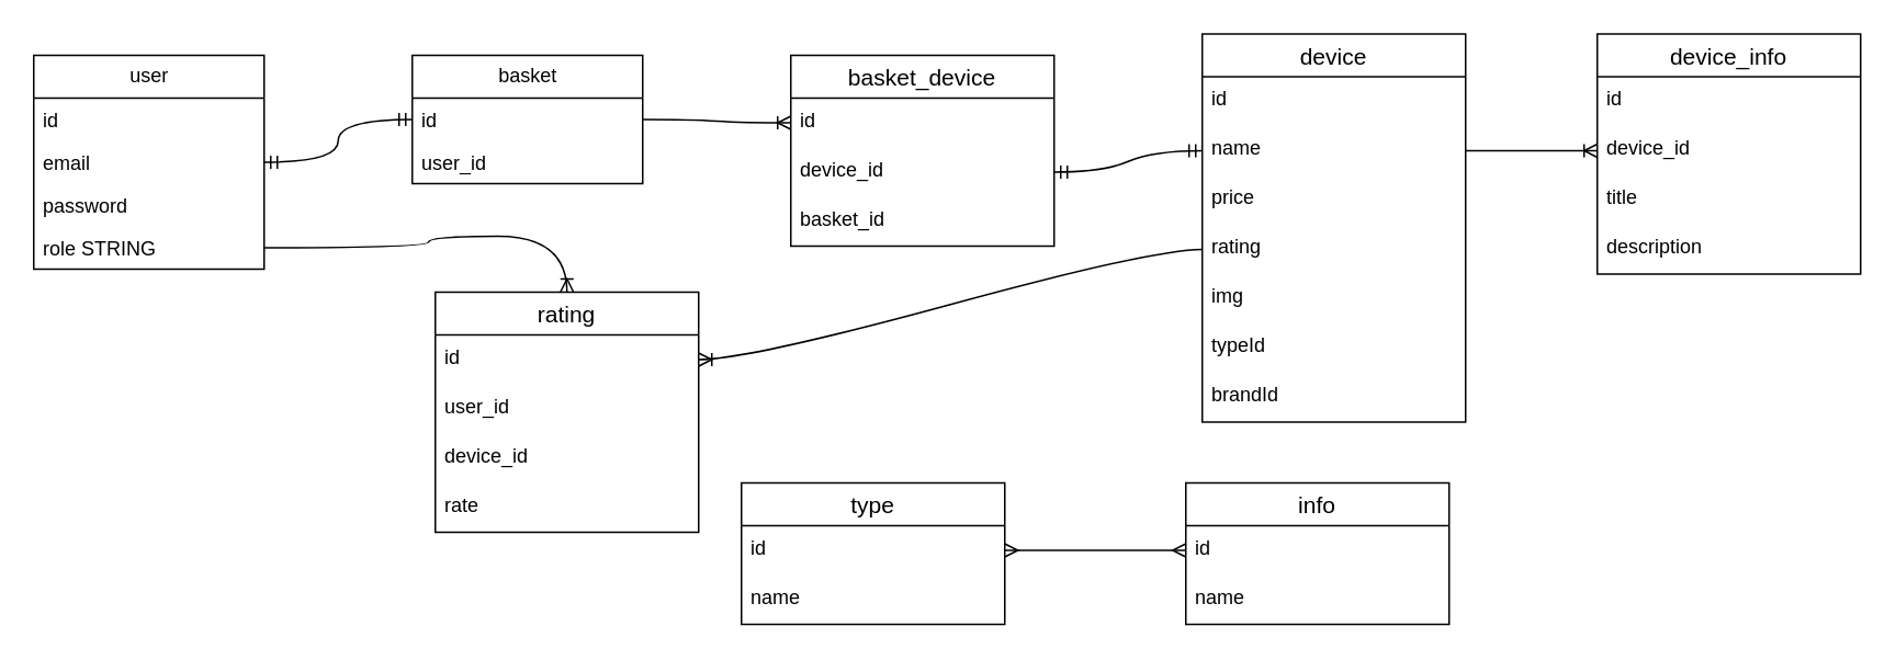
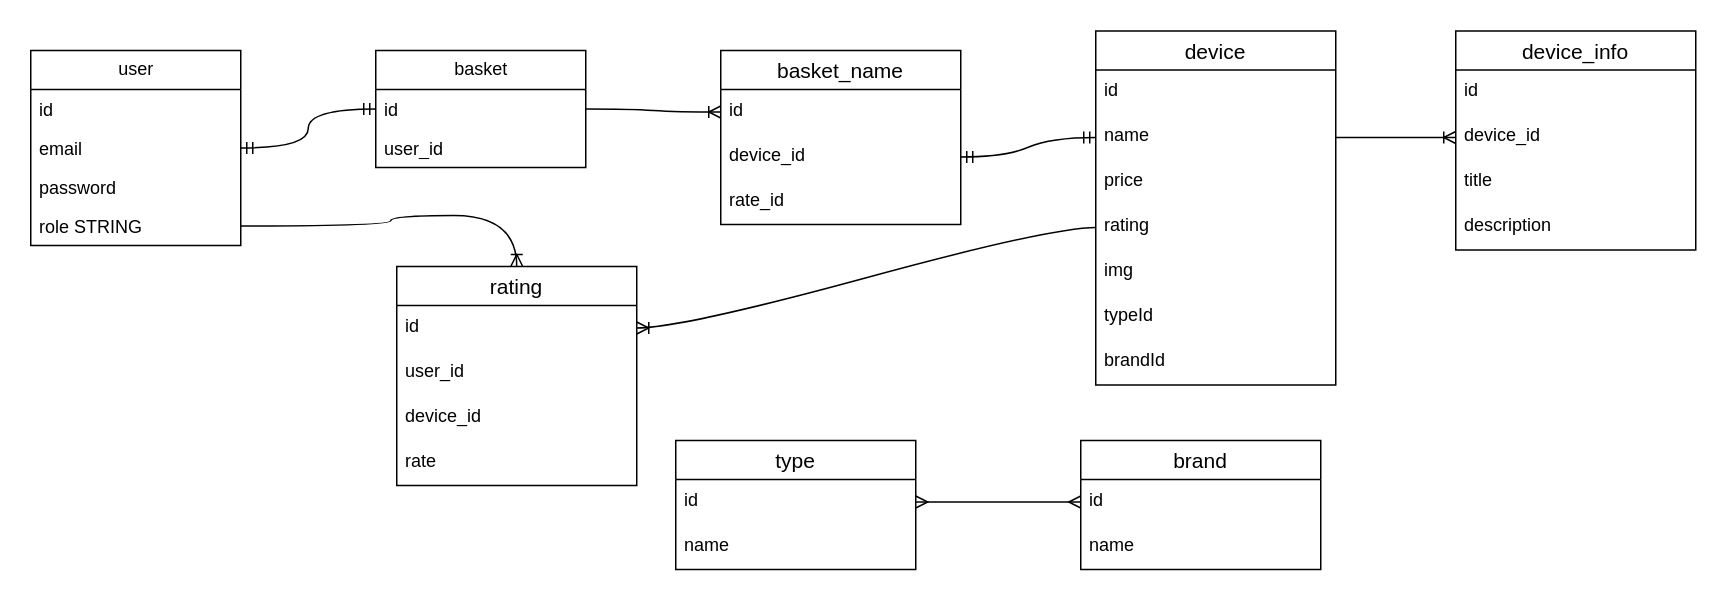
  <mxCell id="0" />
  <mxCell id="1" parent="0" />
  <mxCell id="2" value="user" style="swimlane;fontStyle=0;childLayout=stackLayout;horizontal=1;startSize=26;fillColor=none;horizontalStack=0;resizeParent=1;resizeParentMax=0;resizeLast=0;collapsible=1;marginBottom=0;html=1;" vertex="1" parent="1"><mxGeometry x="20" y="33" width="140" height="130" as="geometry" /></mxCell>
  <mxCell id="3" value="id" style="text;strokeColor=none;fillColor=none;align=left;verticalAlign=top;spacingLeft=4;spacingRight=4;overflow=hidden;rotatable=0;points=[[0,0.5],[1,0.5]];portConstraint=eastwest;whiteSpace=wrap;html=1;" vertex="1" parent="2"><mxGeometry y="26" width="140" height="26" as="geometry" /></mxCell>
  <mxCell id="4" value="email" style="text;strokeColor=none;fillColor=none;align=left;verticalAlign=top;spacingLeft=4;spacingRight=4;overflow=hidden;rotatable=0;points=[[0,0.5],[1,0.5]];portConstraint=eastwest;whiteSpace=wrap;html=1;" vertex="1" parent="2"><mxGeometry y="52" width="140" height="26" as="geometry" /></mxCell>
  <mxCell id="5" value="password" style="text;strokeColor=none;fillColor=none;align=left;verticalAlign=top;spacingLeft=4;spacingRight=4;overflow=hidden;rotatable=0;points=[[0,0.5],[1,0.5]];portConstraint=eastwest;whiteSpace=wrap;html=1;" vertex="1" parent="2"><mxGeometry y="78" width="140" height="26" as="geometry" /></mxCell>
  <mxCell id="6" value="role STRING" style="text;strokeColor=none;fillColor=none;align=left;verticalAlign=top;spacingLeft=4;spacingRight=4;overflow=hidden;rotatable=0;points=[[0,0.5],[1,0.5]];portConstraint=eastwest;whiteSpace=wrap;html=1;" vertex="1" parent="2"><mxGeometry y="104" width="140" height="26" as="geometry" /></mxCell>
  <mxCell id="7" value="basket" style="swimlane;fontStyle=0;childLayout=stackLayout;horizontal=1;startSize=26;fillColor=none;horizontalStack=0;resizeParent=1;resizeParentMax=0;resizeLast=0;collapsible=1;marginBottom=0;html=1;" vertex="1" parent="1"><mxGeometry x="250" y="33" width="140" height="78" as="geometry" /></mxCell>
  <mxCell id="8" value="id" style="text;strokeColor=none;fillColor=none;align=left;verticalAlign=top;spacingLeft=4;spacingRight=4;overflow=hidden;rotatable=0;points=[[0,0.5],[1,0.5]];portConstraint=eastwest;whiteSpace=wrap;html=1;" vertex="1" parent="7"><mxGeometry y="26" width="140" height="26" as="geometry" /></mxCell>
  <mxCell id="9" value="user_id" style="text;strokeColor=none;fillColor=none;align=left;verticalAlign=top;spacingLeft=4;spacingRight=4;overflow=hidden;rotatable=0;points=[[0,0.5],[1,0.5]];portConstraint=eastwest;whiteSpace=wrap;html=1;" vertex="1" parent="7"><mxGeometry y="52" width="140" height="26" as="geometry" /></mxCell>
  <mxCell id="10" value="" style="edgeStyle=orthogonalEdgeStyle;fontSize=12;html=1;endArrow=ERmandOne;startArrow=ERmandOne;rounded=0;entryX=0;entryY=0.5;entryDx=0;entryDy=0;curved=1;" edge="1" parent="1" source="4" target="8"><mxGeometry width="100" height="100" relative="1" as="geometry"><mxPoint x="300" y="253" as="sourcePoint" /><mxPoint x="400" y="153" as="targetPoint" /></mxGeometry></mxCell>
  <mxCell id="11" value="device" style="swimlane;fontStyle=0;childLayout=stackLayout;horizontal=1;startSize=26;horizontalStack=0;resizeParent=1;resizeParentMax=0;resizeLast=0;collapsible=1;marginBottom=0;align=center;fontSize=14;" vertex="1" parent="1"><mxGeometry x="730" y="20" width="160" height="236" as="geometry" /></mxCell>
  <mxCell id="12" value="id" style="text;strokeColor=none;fillColor=none;spacingLeft=4;spacingRight=4;overflow=hidden;rotatable=0;points=[[0,0.5],[1,0.5]];portConstraint=eastwest;fontSize=12;" vertex="1" parent="11"><mxGeometry y="26" width="160" height="30" as="geometry" /></mxCell>
  <mxCell id="13" value="name" style="text;strokeColor=none;fillColor=none;spacingLeft=4;spacingRight=4;overflow=hidden;rotatable=0;points=[[0,0.5],[1,0.5]];portConstraint=eastwest;fontSize=12;" vertex="1" parent="11"><mxGeometry y="56" width="160" height="30" as="geometry" /></mxCell>
  <mxCell id="14" value="price" style="text;strokeColor=none;fillColor=none;spacingLeft=4;spacingRight=4;overflow=hidden;rotatable=0;points=[[0,0.5],[1,0.5]];portConstraint=eastwest;fontSize=12;" vertex="1" parent="11"><mxGeometry y="86" width="160" height="30" as="geometry" /></mxCell>
  <mxCell id="15" value="rating" style="text;strokeColor=none;fillColor=none;spacingLeft=4;spacingRight=4;overflow=hidden;rotatable=0;points=[[0,0.5],[1,0.5]];portConstraint=eastwest;fontSize=12;" vertex="1" parent="11"><mxGeometry y="116" width="160" height="30" as="geometry" /></mxCell>
  <mxCell id="16" value="img" style="text;strokeColor=none;fillColor=none;spacingLeft=4;spacingRight=4;overflow=hidden;rotatable=0;points=[[0,0.5],[1,0.5]];portConstraint=eastwest;fontSize=12;" vertex="1" parent="11"><mxGeometry y="146" width="160" height="30" as="geometry" /></mxCell>
  <mxCell id="17" value="typeId" style="text;strokeColor=none;fillColor=none;spacingLeft=4;spacingRight=4;overflow=hidden;rotatable=0;points=[[0,0.5],[1,0.5]];portConstraint=eastwest;fontSize=12;" vertex="1" parent="11"><mxGeometry y="176" width="160" height="30" as="geometry" /></mxCell>
  <mxCell id="18" value="brandId" style="text;strokeColor=none;fillColor=none;spacingLeft=4;spacingRight=4;overflow=hidden;rotatable=0;points=[[0,0.5],[1,0.5]];portConstraint=eastwest;fontSize=12;" vertex="1" parent="11"><mxGeometry y="206" width="160" height="30" as="geometry" /></mxCell>
  <mxCell id="19" value="type" style="swimlane;fontStyle=0;childLayout=stackLayout;horizontal=1;startSize=26;horizontalStack=0;resizeParent=1;resizeParentMax=0;resizeLast=0;collapsible=1;marginBottom=0;align=center;fontSize=14;" vertex="1" parent="1"><mxGeometry x="450" y="293" width="160" height="86" as="geometry" /></mxCell>
  <mxCell id="20" value="id" style="text;strokeColor=none;fillColor=none;spacingLeft=4;spacingRight=4;overflow=hidden;rotatable=0;points=[[0,0.5],[1,0.5]];portConstraint=eastwest;fontSize=12;" vertex="1" parent="19"><mxGeometry y="26" width="160" height="30" as="geometry" /></mxCell>
  <mxCell id="21" value="name" style="text;strokeColor=none;fillColor=none;spacingLeft=4;spacingRight=4;overflow=hidden;rotatable=0;points=[[0,0.5],[1,0.5]];portConstraint=eastwest;fontSize=12;" vertex="1" parent="19"><mxGeometry y="56" width="160" height="30" as="geometry" /></mxCell>
- <mxCell id="22" value="info" style="swimlane;fontStyle=0;childLayout=stackLayout;horizontal=1;startSize=26;horizontalStack=0;resizeParent=1;resizeParentMax=0;resizeLast=0;collapsible=1;marginBottom=0;align=center;fontSize=14;" vertex="1" parent="1"><mxGeometry x="720" y="293" width="160" height="86" as="geometry" /></mxCell>
+ <mxCell id="22" value="brand" style="swimlane;fontStyle=0;childLayout=stackLayout;horizontal=1;startSize=26;horizontalStack=0;resizeParent=1;resizeParentMax=0;resizeLast=0;collapsible=1;marginBottom=0;align=center;fontSize=14;" vertex="1" parent="1"><mxGeometry x="720" y="293" width="160" height="86" as="geometry" /></mxCell>
  <mxCell id="23" value="id" style="text;strokeColor=none;fillColor=none;spacingLeft=4;spacingRight=4;overflow=hidden;rotatable=0;points=[[0,0.5],[1,0.5]];portConstraint=eastwest;fontSize=12;" vertex="1" parent="22"><mxGeometry y="26" width="160" height="30" as="geometry" /></mxCell>
  <mxCell id="24" value="name" style="text;strokeColor=none;fillColor=none;spacingLeft=4;spacingRight=4;overflow=hidden;rotatable=0;points=[[0,0.5],[1,0.5]];portConstraint=eastwest;fontSize=12;" vertex="1" parent="22"><mxGeometry y="56" width="160" height="30" as="geometry" /></mxCell>
  <mxCell id="25" value="" style="edgeStyle=entityRelationEdgeStyle;fontSize=12;html=1;endArrow=ERmany;startArrow=ERmany;rounded=0;exitX=1;exitY=0.5;exitDx=0;exitDy=0;entryX=0;entryY=0.5;entryDx=0;entryDy=0;" edge="1" parent="1" source="20" target="23"><mxGeometry width="100" height="100" relative="1" as="geometry"><mxPoint x="630" y="423" as="sourcePoint" /><mxPoint x="730" y="323" as="targetPoint" /></mxGeometry></mxCell>
  <mxCell id="26" value="device_info" style="swimlane;fontStyle=0;childLayout=stackLayout;horizontal=1;startSize=26;horizontalStack=0;resizeParent=1;resizeParentMax=0;resizeLast=0;collapsible=1;marginBottom=0;align=center;fontSize=14;" vertex="1" parent="1"><mxGeometry x="970" y="20" width="160" height="146" as="geometry" /></mxCell>
  <mxCell id="27" value="id" style="text;strokeColor=none;fillColor=none;spacingLeft=4;spacingRight=4;overflow=hidden;rotatable=0;points=[[0,0.5],[1,0.5]];portConstraint=eastwest;fontSize=12;" vertex="1" parent="26"><mxGeometry y="26" width="160" height="30" as="geometry" /></mxCell>
  <mxCell id="28" value="device_id" style="text;strokeColor=none;fillColor=none;spacingLeft=4;spacingRight=4;overflow=hidden;rotatable=0;points=[[0,0.5],[1,0.5]];portConstraint=eastwest;fontSize=12;" vertex="1" parent="26"><mxGeometry y="56" width="160" height="30" as="geometry" /></mxCell>
  <mxCell id="29" value="title" style="text;strokeColor=none;fillColor=none;spacingLeft=4;spacingRight=4;overflow=hidden;rotatable=0;points=[[0,0.5],[1,0.5]];portConstraint=eastwest;fontSize=12;" vertex="1" parent="26"><mxGeometry y="86" width="160" height="30" as="geometry" /></mxCell>
  <mxCell id="30" value="description" style="text;strokeColor=none;fillColor=none;spacingLeft=4;spacingRight=4;overflow=hidden;rotatable=0;points=[[0,0.5],[1,0.5]];portConstraint=eastwest;fontSize=12;" vertex="1" parent="26"><mxGeometry y="116" width="160" height="30" as="geometry" /></mxCell>
  <mxCell id="31" value="" style="edgeStyle=entityRelationEdgeStyle;fontSize=12;html=1;endArrow=ERoneToMany;rounded=0;curved=1;entryX=0;entryY=0.5;entryDx=0;entryDy=0;exitX=1;exitY=0.5;exitDx=0;exitDy=0;" edge="1" parent="1" source="13" target="28"><mxGeometry width="100" height="100" relative="1" as="geometry"><mxPoint x="940" y="303" as="sourcePoint" /><mxPoint x="1040" y="203" as="targetPoint" /></mxGeometry></mxCell>
- <mxCell id="32" value="basket_device" style="swimlane;fontStyle=0;childLayout=stackLayout;horizontal=1;startSize=26;horizontalStack=0;resizeParent=1;resizeParentMax=0;resizeLast=0;collapsible=1;marginBottom=0;align=center;fontSize=14;" vertex="1" parent="1"><mxGeometry x="480" y="33" width="160" height="116" as="geometry" /></mxCell>
+ <mxCell id="32" value="basket_name" style="swimlane;fontStyle=0;childLayout=stackLayout;horizontal=1;startSize=26;horizontalStack=0;resizeParent=1;resizeParentMax=0;resizeLast=0;collapsible=1;marginBottom=0;align=center;fontSize=14;" vertex="1" parent="1"><mxGeometry x="480" y="33" width="160" height="116" as="geometry" /></mxCell>
  <mxCell id="33" value="id" style="text;strokeColor=none;fillColor=none;spacingLeft=4;spacingRight=4;overflow=hidden;rotatable=0;points=[[0,0.5],[1,0.5]];portConstraint=eastwest;fontSize=12;" vertex="1" parent="32"><mxGeometry y="26" width="160" height="30" as="geometry" /></mxCell>
  <mxCell id="34" value="device_id" style="text;strokeColor=none;fillColor=none;spacingLeft=4;spacingRight=4;overflow=hidden;rotatable=0;points=[[0,0.5],[1,0.5]];portConstraint=eastwest;fontSize=12;" vertex="1" parent="32"><mxGeometry y="56" width="160" height="30" as="geometry" /></mxCell>
- <mxCell id="35" value="basket_id" style="text;strokeColor=none;fillColor=none;spacingLeft=4;spacingRight=4;overflow=hidden;rotatable=0;points=[[0,0.5],[1,0.5]];portConstraint=eastwest;fontSize=12;" vertex="1" parent="32"><mxGeometry y="86" width="160" height="30" as="geometry" /></mxCell>
+ <mxCell id="35" value="rate_id" style="text;strokeColor=none;fillColor=none;spacingLeft=4;spacingRight=4;overflow=hidden;rotatable=0;points=[[0,0.5],[1,0.5]];portConstraint=eastwest;fontSize=12;" vertex="1" parent="32"><mxGeometry y="86" width="160" height="30" as="geometry" /></mxCell>
  <mxCell id="36" value="" style="edgeStyle=entityRelationEdgeStyle;fontSize=12;html=1;endArrow=ERoneToMany;rounded=0;curved=1;entryX=0;entryY=0.5;entryDx=0;entryDy=0;exitX=1;exitY=0.5;exitDx=0;exitDy=0;" edge="1" parent="1" source="8" target="33"><mxGeometry width="100" height="100" relative="1" as="geometry"><mxPoint x="360" y="193" as="sourcePoint" /><mxPoint x="730" y="323" as="targetPoint" /></mxGeometry></mxCell>
  <mxCell id="37" value="" style="edgeStyle=entityRelationEdgeStyle;fontSize=12;html=1;endArrow=ERmandOne;startArrow=ERmandOne;rounded=0;curved=1;exitX=1;exitY=0.5;exitDx=0;exitDy=0;entryX=0;entryY=0.5;entryDx=0;entryDy=0;" edge="1" parent="1" source="34" target="13"><mxGeometry width="100" height="100" relative="1" as="geometry"><mxPoint x="630" y="423" as="sourcePoint" /><mxPoint x="730" y="323" as="targetPoint" /></mxGeometry></mxCell>
  <mxCell id="38" value="rating" style="swimlane;fontStyle=0;childLayout=stackLayout;horizontal=1;startSize=26;horizontalStack=0;resizeParent=1;resizeParentMax=0;resizeLast=0;collapsible=1;marginBottom=0;align=center;fontSize=14;" vertex="1" parent="1"><mxGeometry x="264" y="177" width="160" height="146" as="geometry" /></mxCell>
  <mxCell id="39" value="id" style="text;strokeColor=none;fillColor=none;spacingLeft=4;spacingRight=4;overflow=hidden;rotatable=0;points=[[0,0.5],[1,0.5]];portConstraint=eastwest;fontSize=12;" vertex="1" parent="38"><mxGeometry y="26" width="160" height="30" as="geometry" /></mxCell>
  <mxCell id="40" value="user_id" style="text;strokeColor=none;fillColor=none;spacingLeft=4;spacingRight=4;overflow=hidden;rotatable=0;points=[[0,0.5],[1,0.5]];portConstraint=eastwest;fontSize=12;" vertex="1" parent="38"><mxGeometry y="56" width="160" height="30" as="geometry" /></mxCell>
  <mxCell id="41" value="device_id" style="text;strokeColor=none;fillColor=none;spacingLeft=4;spacingRight=4;overflow=hidden;rotatable=0;points=[[0,0.5],[1,0.5]];portConstraint=eastwest;fontSize=12;" vertex="1" parent="38"><mxGeometry y="86" width="160" height="30" as="geometry" /></mxCell>
  <mxCell id="42" value="rate" style="text;strokeColor=none;fillColor=none;spacingLeft=4;spacingRight=4;overflow=hidden;rotatable=0;points=[[0,0.5],[1,0.5]];portConstraint=eastwest;fontSize=12;" vertex="1" parent="38"><mxGeometry y="116" width="160" height="30" as="geometry" /></mxCell>
  <mxCell id="43" value="" style="edgeStyle=orthogonalEdgeStyle;fontSize=12;html=1;endArrow=ERoneToMany;rounded=0;curved=1;entryX=0.5;entryY=0;entryDx=0;entryDy=0;exitX=1;exitY=0.5;exitDx=0;exitDy=0;" edge="1" parent="1" source="6" target="38"><mxGeometry width="100" height="100" relative="1" as="geometry"><mxPoint x="240" y="143" as="sourcePoint" /><mxPoint x="90" y="33" as="targetPoint" /><Array as="points"><mxPoint x="260" y="150" /><mxPoint x="260" y="143" /><mxPoint x="344" y="143" /></Array></mxGeometry></mxCell>
  <mxCell id="44" value="" style="edgeStyle=entityRelationEdgeStyle;fontSize=12;html=1;endArrow=ERoneToMany;rounded=0;curved=1;exitX=0;exitY=0.5;exitDx=0;exitDy=0;entryX=1;entryY=0.5;entryDx=0;entryDy=0;" edge="1" parent="1" source="15" target="39"><mxGeometry width="100" height="100" relative="1" as="geometry"><mxPoint x="630" y="423" as="sourcePoint" /><mxPoint x="730" y="323" as="targetPoint" /></mxGeometry></mxCell>
